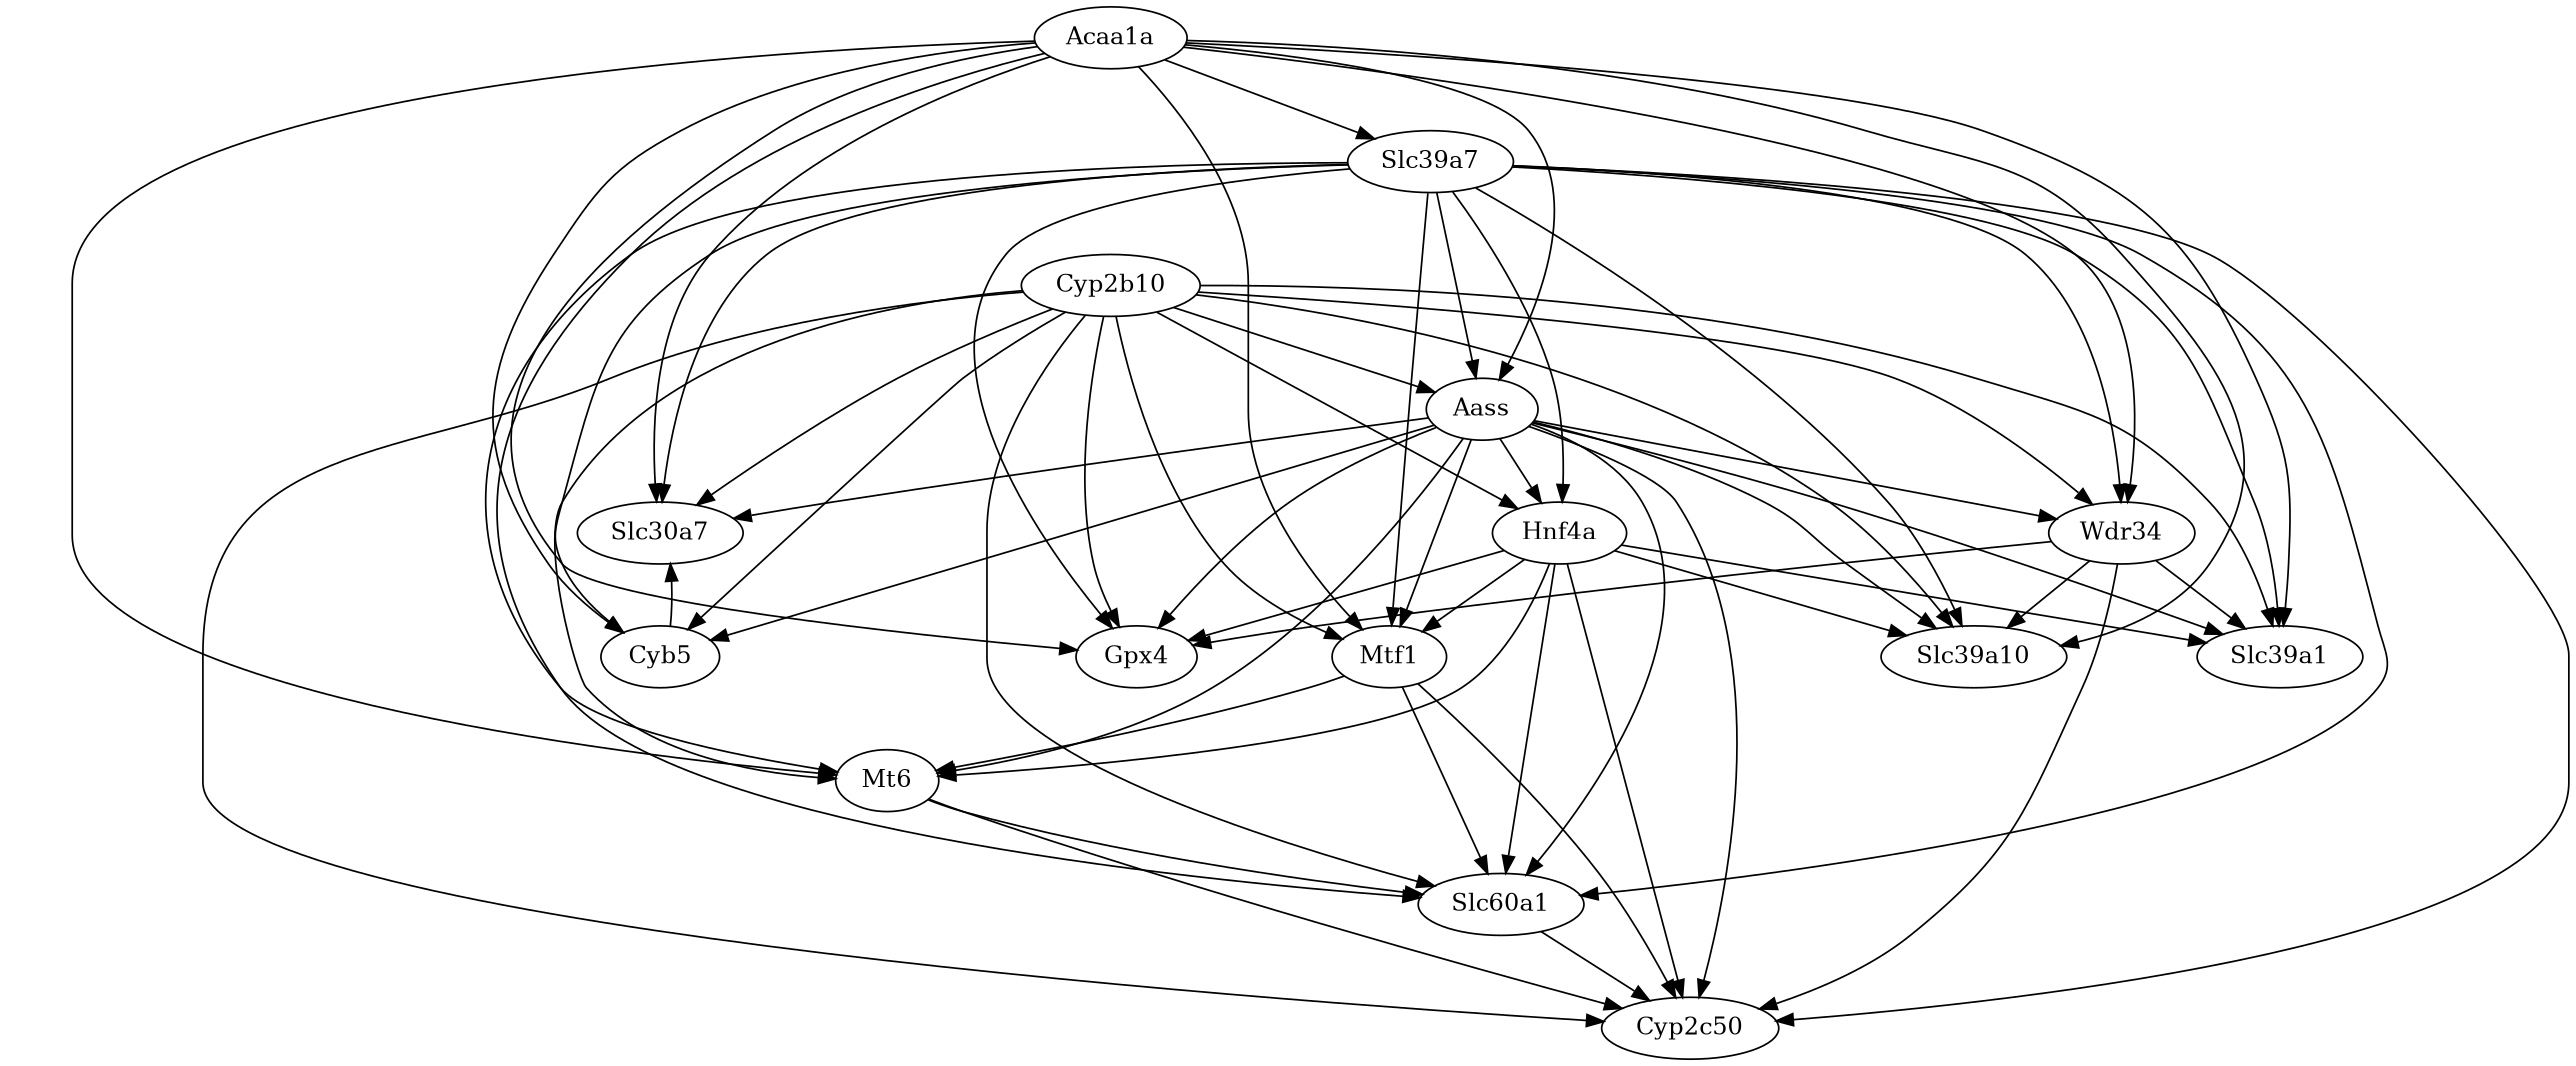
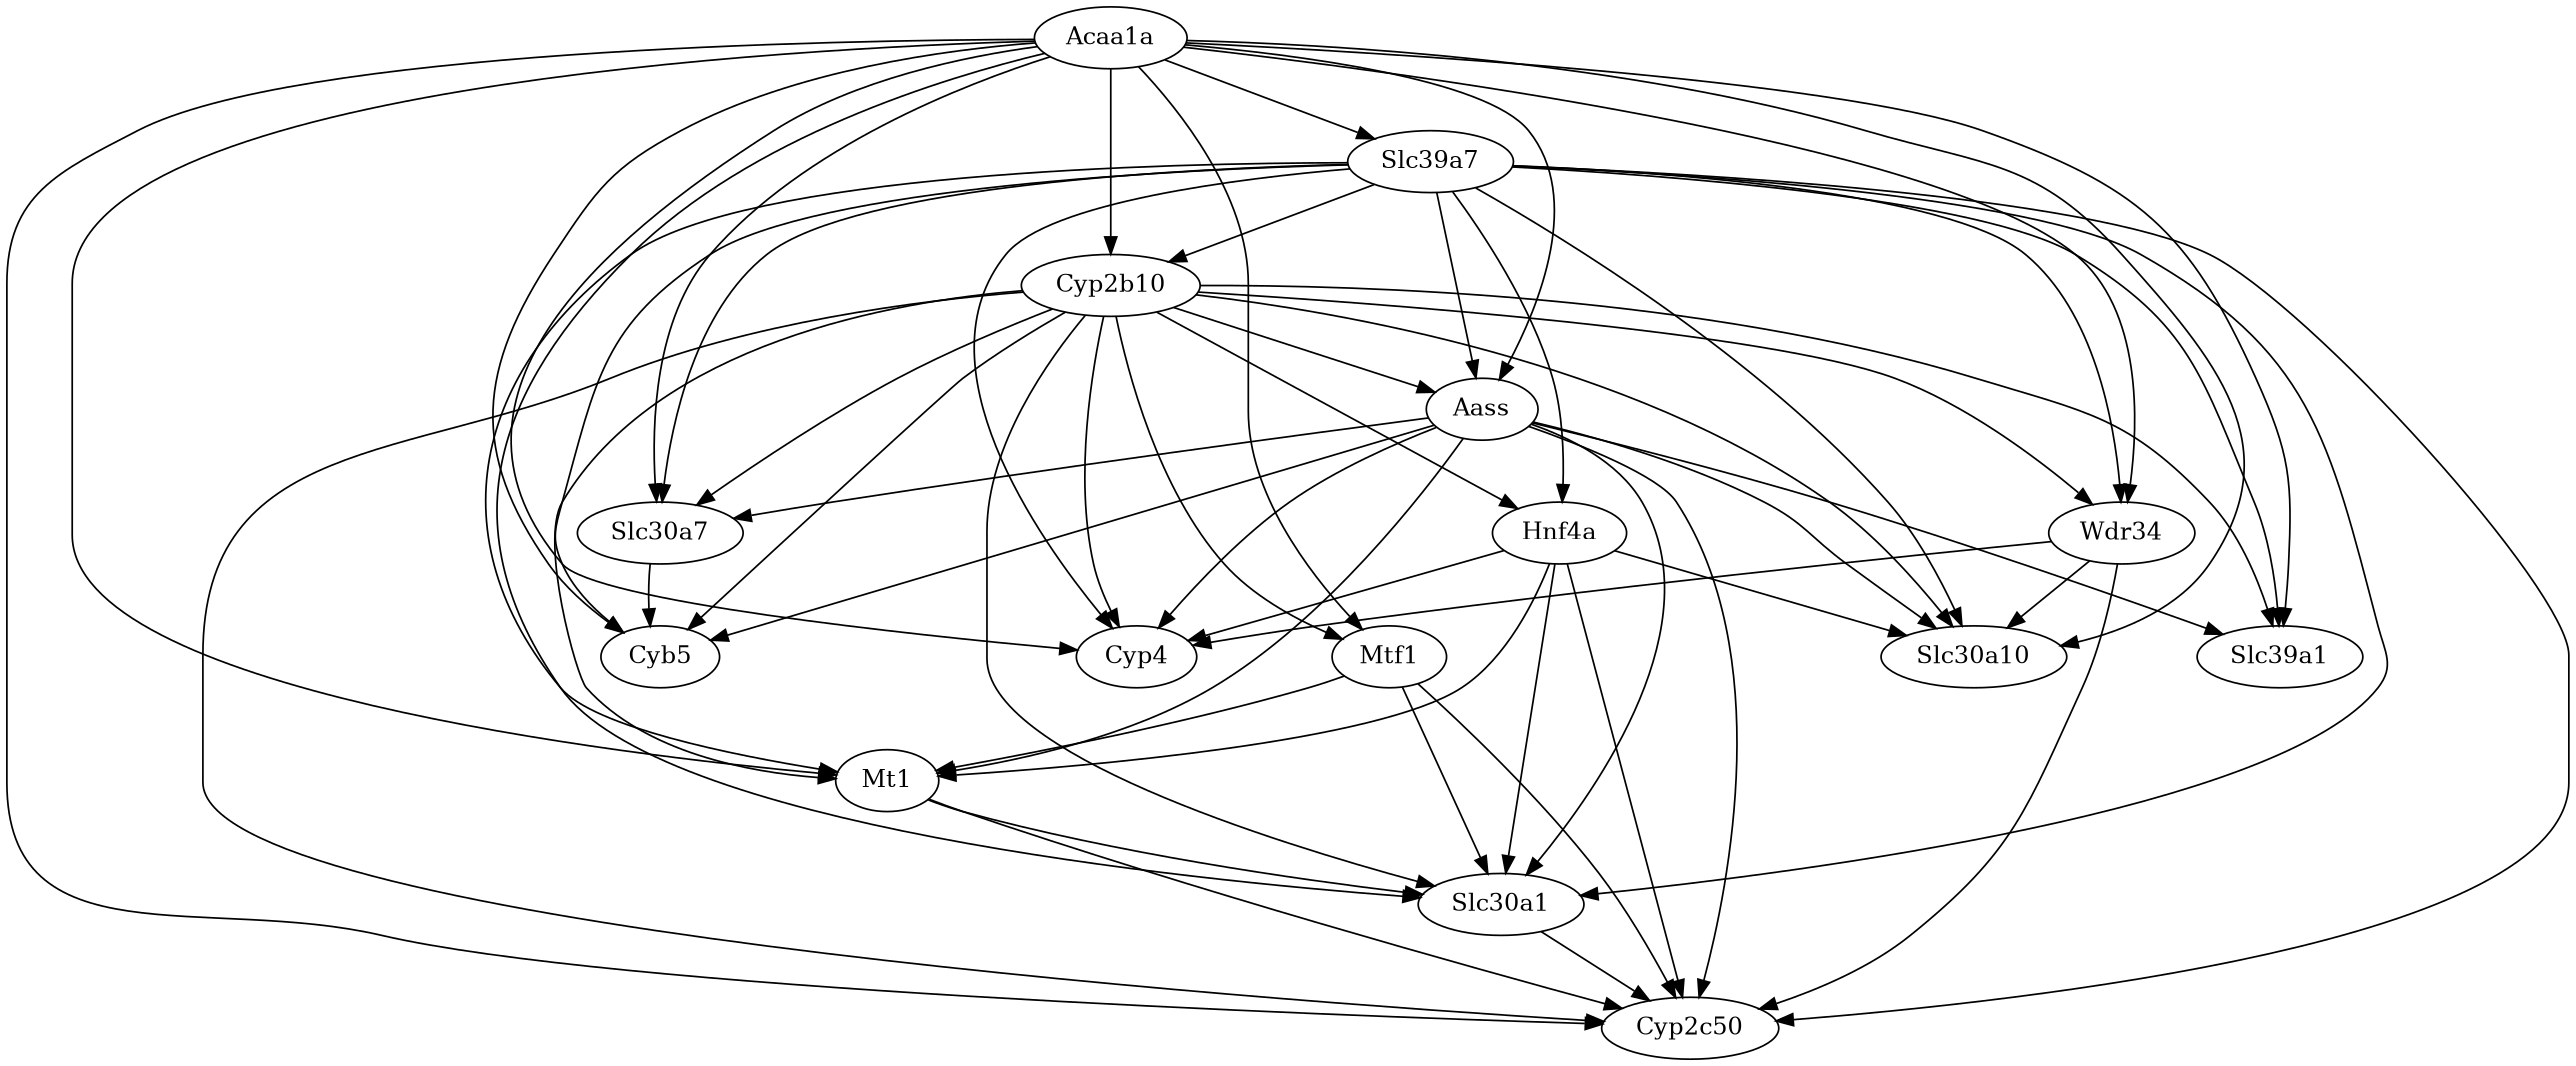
  digraph {
    edge [dir=forward]
    Acaa1a
    Cyp2b10
    Slc39a7
    Aass
    Mtf1
    Wdr34
-   Mt1 [label=Mt6]
-   Slc30a1 [label=Slc60a1]
+   Mt1
+   Slc30a1
    Cyp2c50
-   Slc30a10 [label=Slc39a10]
+   Slc30a10
    Slc39a1
-   Gpx4
+   Gpx4 [label=Cyp4]
    Slc30a7
    Cyb5
    Hnf4a
+   Acaa1a -> Cyp2b10
    Acaa1a -> Slc39a7
    Acaa1a -> Aass
    Acaa1a -> Mtf1
    Acaa1a -> Wdr34
    Acaa1a -> Mt1
    Acaa1a -> Slc30a1
+   Acaa1a -> Cyp2c50
    Acaa1a -> Slc30a10
    Acaa1a -> Slc39a1
    Acaa1a -> Gpx4
    Acaa1a -> Slc30a7
    Acaa1a -> Cyb5
    Cyp2b10 -> Aass
    Cyp2b10 -> Mtf1
    Cyp2b10 -> Wdr34
    Cyp2b10 -> Mt1
    Cyp2b10 -> Slc30a1
    Cyp2b10 -> Cyp2c50
    Cyp2b10 -> Slc30a10
    Cyp2b10 -> Slc39a1
    Cyp2b10 -> Gpx4
    Cyp2b10 -> Slc30a7
    Cyp2b10 -> Cyb5
    Cyp2b10 -> Hnf4a
    Slc39a7 -> Aass
-   Slc39a7 -> Mtf1
+   Slc39a7 -> Cyp2b10
    Slc39a7 -> Wdr34
    Slc39a7 -> Mt1
    Slc39a7 -> Slc30a1
    Slc39a7 -> Cyp2c50
    Slc39a7 -> Slc30a10
    Slc39a7 -> Slc39a1
    Slc39a7 -> Gpx4
    Slc39a7 -> Slc30a7
    Slc39a7 -> Cyb5
    Slc39a7 -> Hnf4a
-   Aass -> Mtf1
-   Aass -> Wdr34
    Aass -> Mt1
    Aass -> Slc30a1
    Aass -> Cyp2c50
    Aass -> Slc30a10
    Aass -> Slc39a1
    Aass -> Gpx4
    Aass -> Slc30a7
    Aass -> Cyb5
-   Aass -> Hnf4a
    Mtf1 -> Mt1
    Mtf1 -> Slc30a1
    Mtf1 -> Cyp2c50
    Wdr34 -> Cyp2c50
    Wdr34 -> Slc30a10
-   Wdr34 -> Slc39a1
    Wdr34 -> Gpx4
    Mt1 -> Slc30a1
    Mt1 -> Cyp2c50
    Slc30a1 -> Cyp2c50
-   Cyb5 -> Slc30a7
-   Hnf4a -> Mtf1
+   Slc30a7 -> Cyb5
    Hnf4a -> Mt1
    Hnf4a -> Slc30a1
    Hnf4a -> Cyp2c50
    Hnf4a -> Slc30a10
-   Hnf4a -> Slc39a1
    Hnf4a -> Gpx4
  }
